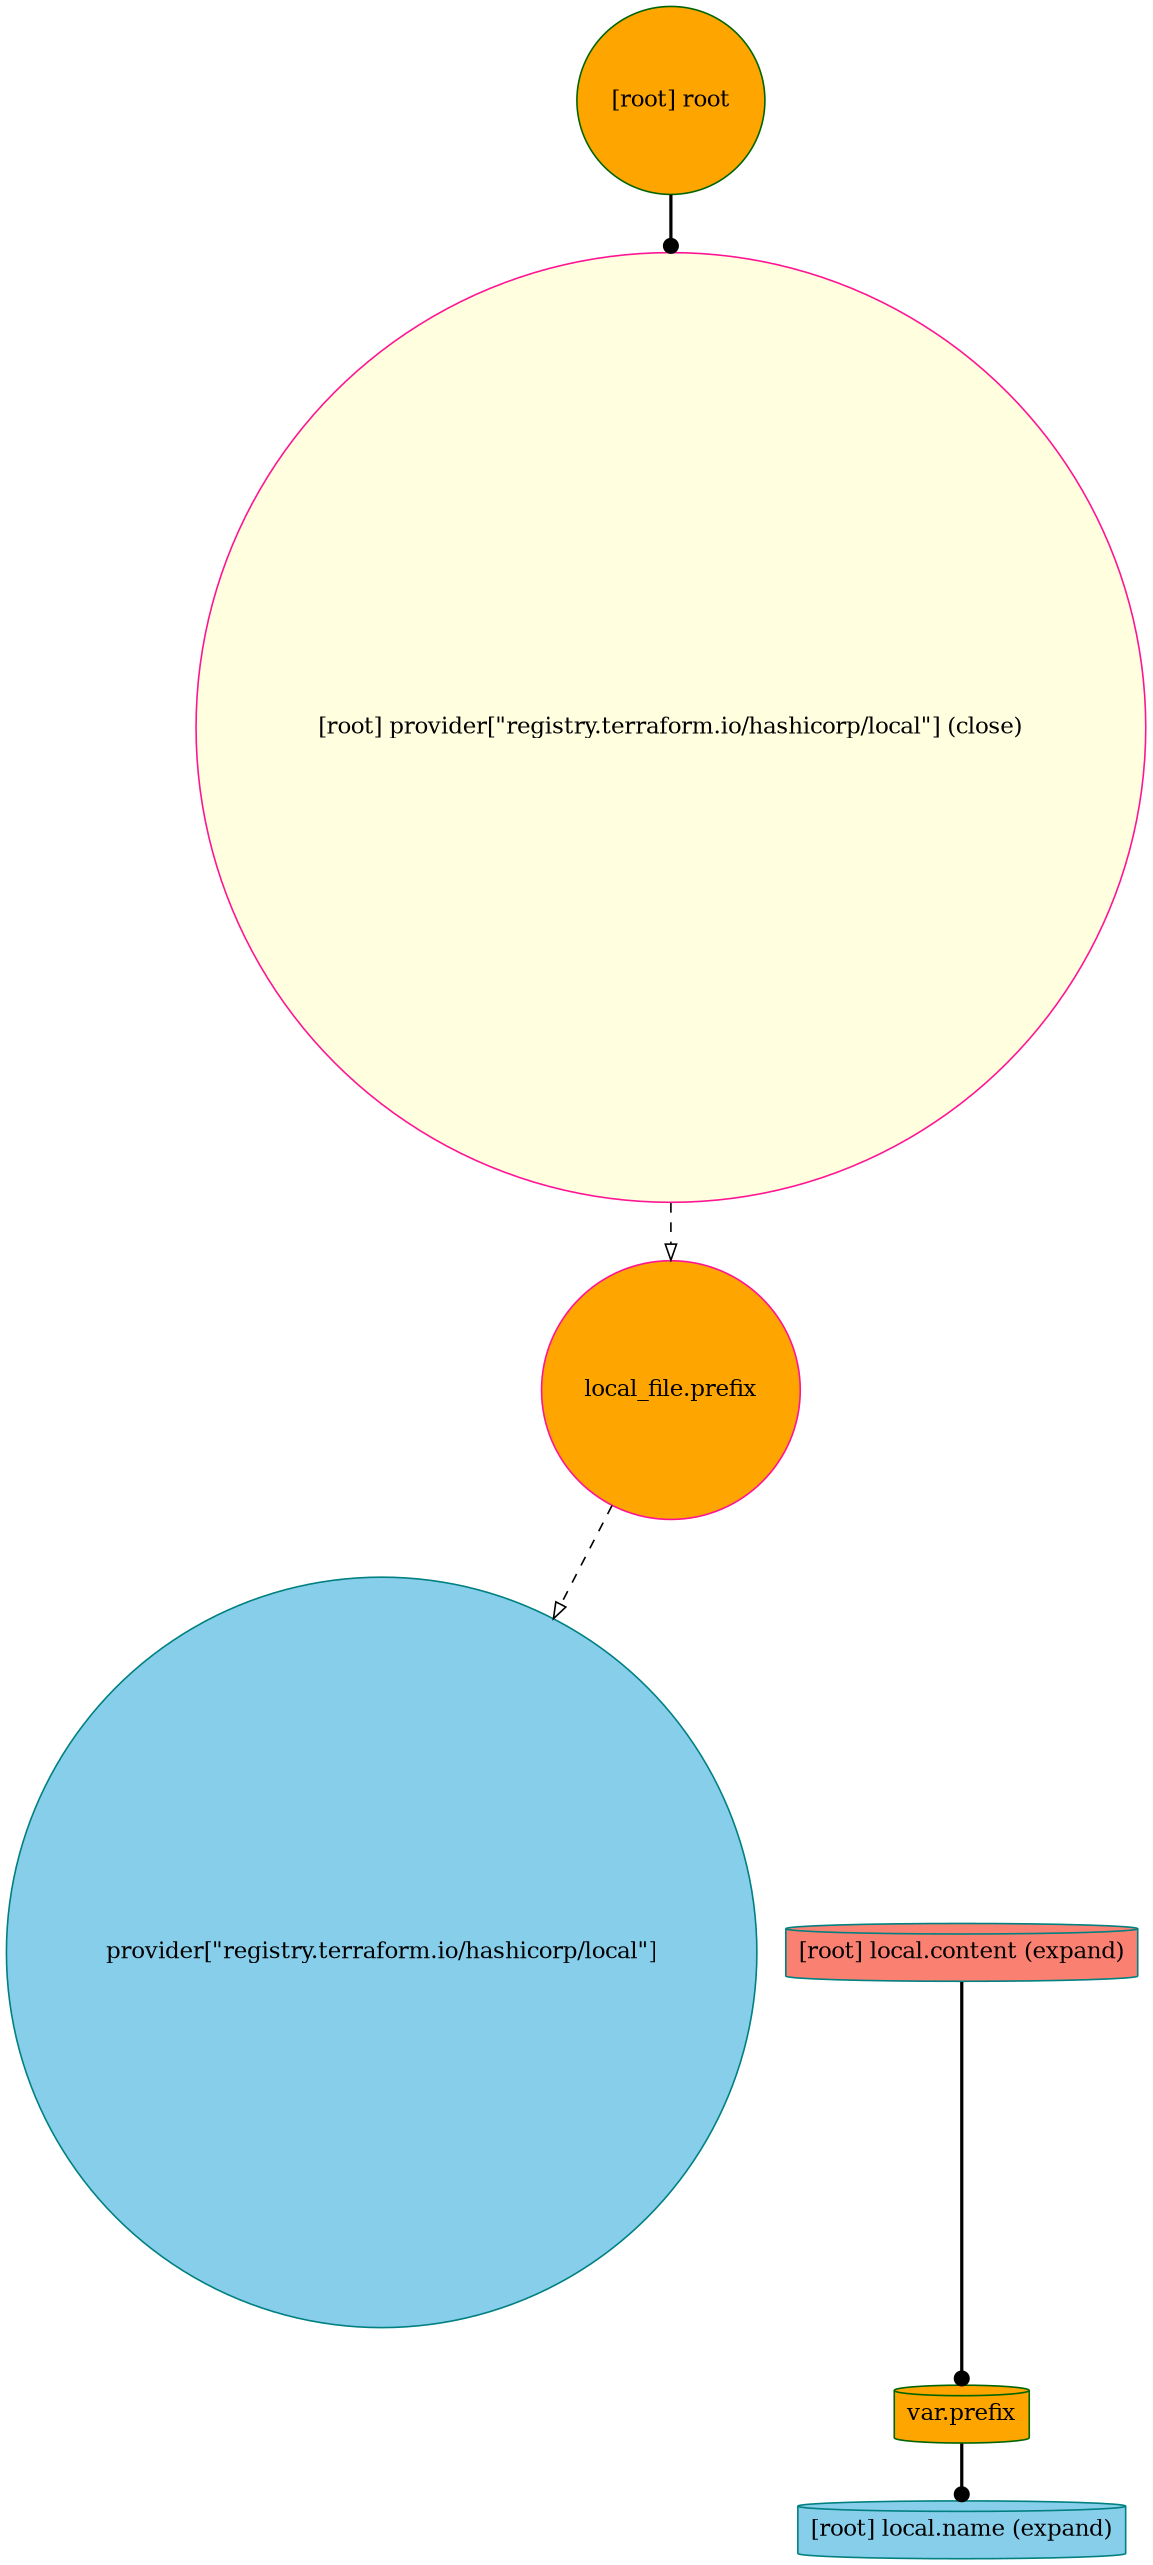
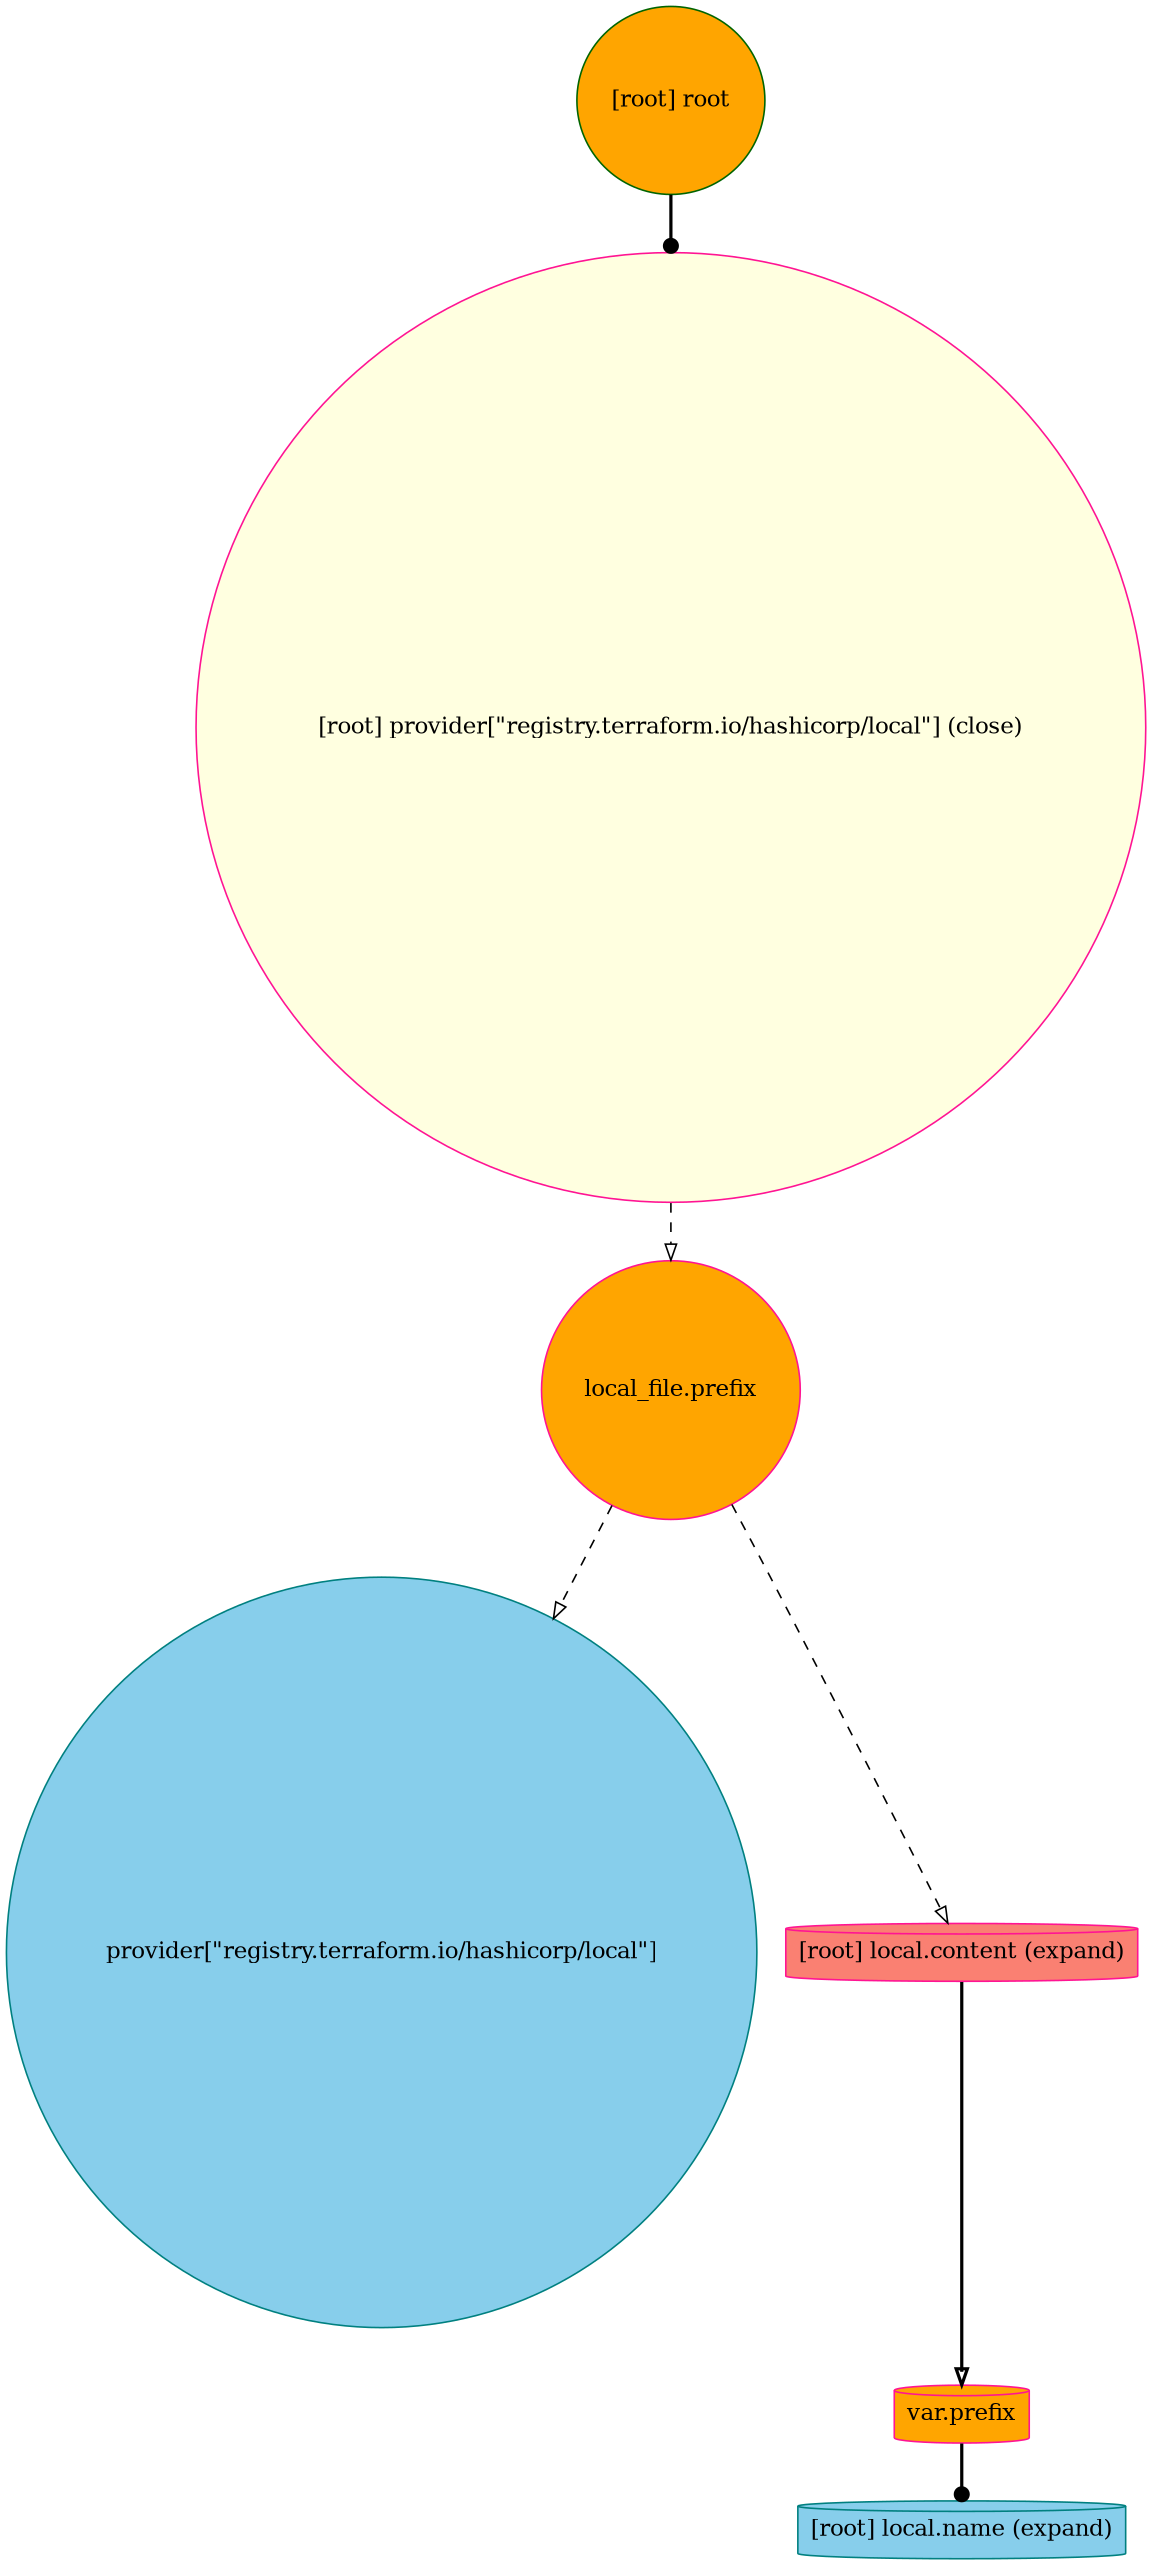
  digraph {
    compound=true
    newrank=true
    node [color=deeppink fillcolor=orange shape=circle style=filled]
    edge [arrowhead=onormal style=dashed]
    n1 [label="local_file.prefix"]
    n2 [color=teal fillcolor=skyblue label="provider[\"registry.terraform.io/hashicorp/local\"]"]
-   "[root] local.content (expand)" [color=teal fillcolor=salmon shape=cylinder]
-   n4 [color=darkgreen label="var.prefix" shape=cylinder]
+   "[root] local.content (expand)" [fillcolor=salmon shape=cylinder]
+   n4 [label="var.prefix" shape=cylinder]
    "[root] local.name (expand)" [color=teal fillcolor=skyblue shape=cylinder]
    "[root] provider[\"registry.terraform.io/hashicorp/local\"] (close)" [fillcolor=lightyellow]
    "[root] root" [color=darkgreen]
    subgraph sub_1 {
      n1
      n2
      "[root] local.content (expand)"
      n4
      "[root] local.name (expand)"
      "[root] provider[\"registry.terraform.io/hashicorp/local\"] (close)"
      "[root] root"
    }
    n1 -> n2
-   "[root] local.content (expand)" -> n4 [arrowhead=dot style=bold]
+   n1 -> "[root] local.content (expand)"
+   "[root] local.content (expand)" -> n4 [style=bold]
    n4 -> "[root] local.name (expand)" [arrowhead=dot style=bold]
    "[root] provider[\"registry.terraform.io/hashicorp/local\"] (close)" -> n1
    "[root] root" -> "[root] provider[\"registry.terraform.io/hashicorp/local\"] (close)" [arrowhead=dot style=bold]
  }
